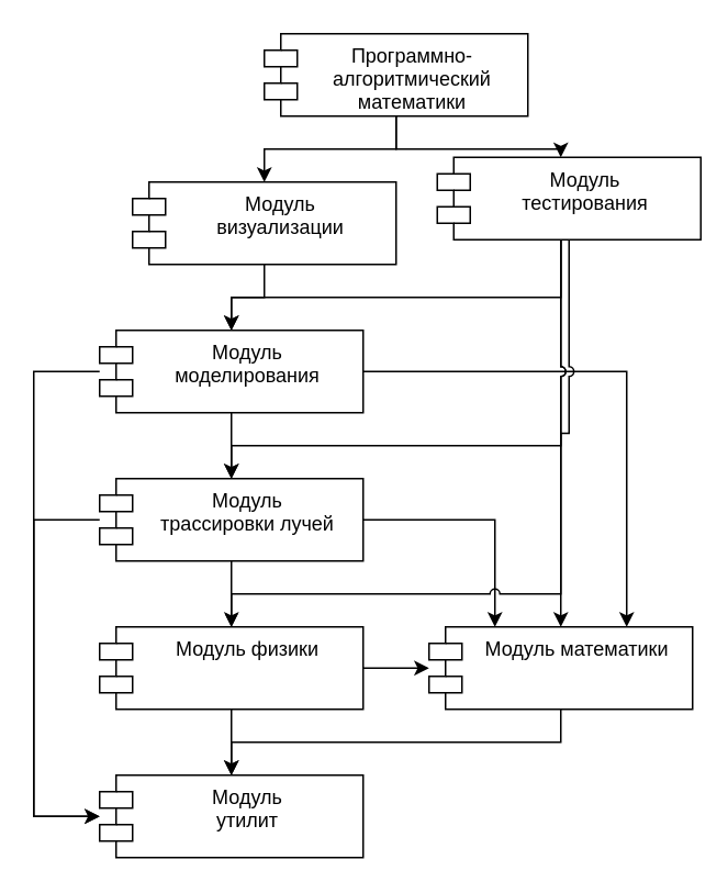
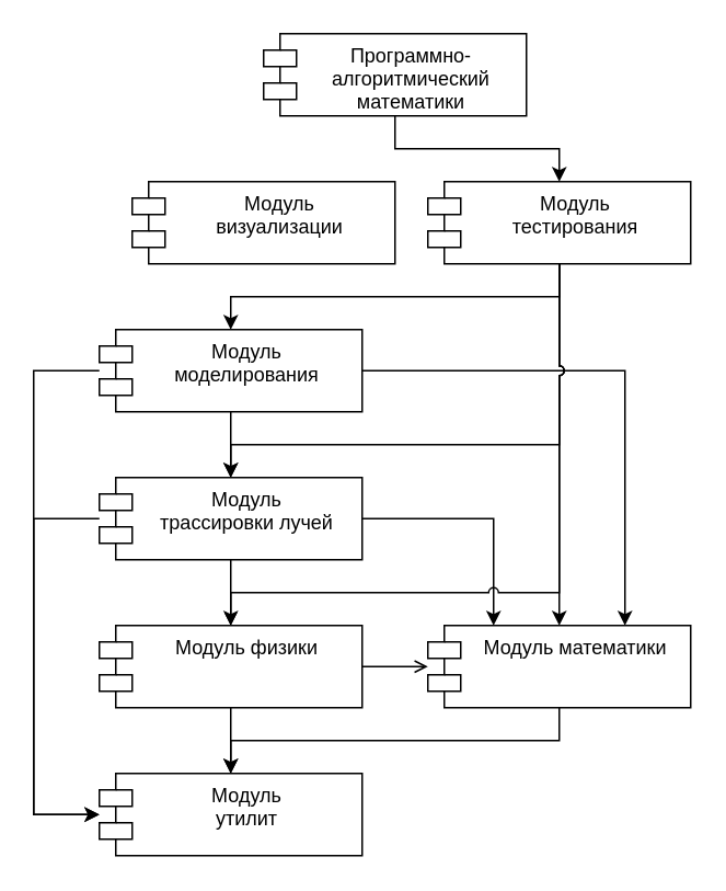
  <mxCell id="0" />
  <mxCell id="1" parent="0" />
- <mxCell id="2" style="edgeStyle=orthogonalEdgeStyle;rounded=0;orthogonalLoop=1;jettySize=auto;html=1;" edge="1" parent="1" source="4" target="18"><mxGeometry relative="1" as="geometry" /></mxCell>
  <mxCell id="3" style="edgeStyle=orthogonalEdgeStyle;rounded=0;orthogonalLoop=1;jettySize=auto;html=1;exitX=0.5;exitY=1;exitDx=0;exitDy=0;" edge="1" parent="1" source="4" target="23"><mxGeometry relative="1" as="geometry"><Array as="points"><mxPoint x="240" y="90" /><mxPoint x="340" y="90" /></Array></mxGeometry></mxCell>
  <mxCell id="4" value="Программно-&#10;алгоритмический&#10;математики" style="shape=module;align=left;spacingLeft=20;align=center;verticalAlign=top;" parent="1" vertex="1"><mxGeometry x="160" y="20" width="160" height="50" as="geometry" /></mxCell>
  <mxCell id="5" style="edgeStyle=orthogonalEdgeStyle;rounded=0;orthogonalLoop=1;jettySize=auto;html=1;" edge="1" parent="1" source="6" target="24"><mxGeometry relative="1" as="geometry" /></mxCell>
  <mxCell id="6" value="Модуль физики" style="shape=module;align=left;spacingLeft=20;align=center;verticalAlign=top;" parent="1" vertex="1"><mxGeometry x="60" y="380" width="160" height="50" as="geometry" /></mxCell>
  <mxCell id="7" style="edgeStyle=orthogonalEdgeStyle;rounded=0;orthogonalLoop=1;jettySize=auto;html=1;entryX=0.5;entryY=0;entryDx=0;entryDy=0;" edge="1" parent="1" source="8" target="24"><mxGeometry relative="1" as="geometry"><Array as="points"><mxPoint x="340" y="450" /><mxPoint x="140" y="450" /></Array></mxGeometry></mxCell>
  <mxCell id="8" value="Модуль математики" style="shape=module;align=left;spacingLeft=20;align=center;verticalAlign=top;" parent="1" vertex="1"><mxGeometry x="260" y="380" width="160" height="50" as="geometry" /></mxCell>
  <mxCell id="9" style="edgeStyle=orthogonalEdgeStyle;rounded=0;orthogonalLoop=1;jettySize=auto;html=1;" edge="1" parent="1" source="12" target="6"><mxGeometry relative="1" as="geometry" /></mxCell>
  <mxCell id="10" style="edgeStyle=orthogonalEdgeStyle;rounded=0;orthogonalLoop=1;jettySize=auto;html=1;exitX=1;exitY=0.5;exitDx=0;exitDy=0;entryX=0.25;entryY=0;entryDx=0;entryDy=0;jumpStyle=arc;" edge="1" parent="1" source="12" target="8"><mxGeometry relative="1" as="geometry" /></mxCell>
  <mxCell id="11" style="edgeStyle=orthogonalEdgeStyle;rounded=0;orthogonalLoop=1;jettySize=auto;html=1;" edge="1" parent="1" source="12" target="24"><mxGeometry relative="1" as="geometry"><Array as="points"><mxPoint x="20" y="315" /><mxPoint x="20" y="495" /></Array></mxGeometry></mxCell>
  <mxCell id="12" value="Модуль&#10;трассировки лучей" style="shape=module;align=left;spacingLeft=20;align=center;verticalAlign=top;" parent="1" vertex="1"><mxGeometry x="60" y="290" width="160" height="50" as="geometry" /></mxCell>
  <mxCell id="13" style="edgeStyle=orthogonalEdgeStyle;rounded=0;orthogonalLoop=1;jettySize=auto;html=1;" edge="1" parent="1" source="16" target="12"><mxGeometry relative="1" as="geometry" /></mxCell>
  <mxCell id="14" style="edgeStyle=orthogonalEdgeStyle;rounded=0;orthogonalLoop=1;jettySize=auto;html=1;entryX=0.75;entryY=0;entryDx=0;entryDy=0;" edge="1" parent="1" source="16" target="8"><mxGeometry relative="1" as="geometry" /></mxCell>
  <mxCell id="15" style="edgeStyle=orthogonalEdgeStyle;rounded=0;orthogonalLoop=1;jettySize=auto;html=1;jumpStyle=arc;" edge="1" parent="1" source="16" target="24"><mxGeometry relative="1" as="geometry"><Array as="points"><mxPoint x="20" y="225" /><mxPoint x="20" y="495" /></Array></mxGeometry></mxCell>
  <mxCell id="16" value="Модуль&#10;моделирования" style="shape=module;align=left;spacingLeft=20;align=center;verticalAlign=top;" parent="1" vertex="1"><mxGeometry x="60" y="200" width="160" height="50" as="geometry" /></mxCell>
- <mxCell id="17" style="edgeStyle=orthogonalEdgeStyle;rounded=0;orthogonalLoop=1;jettySize=auto;html=1;" edge="1" parent="1" source="18" target="16"><mxGeometry relative="1" as="geometry" /></mxCell>
  <mxCell id="18" value="Модуль&#10;визуализации" style="shape=module;align=left;spacingLeft=20;align=center;verticalAlign=top;" parent="1" vertex="1"><mxGeometry x="80" y="110" width="160" height="50" as="geometry" /></mxCell>
  <mxCell id="19" style="edgeStyle=orthogonalEdgeStyle;rounded=0;orthogonalLoop=1;jettySize=auto;html=1;" edge="1" parent="1" source="23" target="16"><mxGeometry relative="1" as="geometry"><Array as="points"><mxPoint x="340" y="180" /><mxPoint x="140" y="180" /></Array></mxGeometry></mxCell>
  <mxCell id="20" style="edgeStyle=orthogonalEdgeStyle;rounded=0;orthogonalLoop=1;jettySize=auto;html=1;jumpStyle=arc;" edge="1" parent="1" source="23" target="12"><mxGeometry relative="1" as="geometry"><Array as="points"><mxPoint x="340" y="270" /><mxPoint x="140" y="270" /></Array></mxGeometry></mxCell>
  <mxCell id="21" style="edgeStyle=orthogonalEdgeStyle;rounded=0;orthogonalLoop=1;jettySize=auto;html=1;jumpStyle=arc;endArrow=open;" edge="1" parent="1" source="23" target="6"><mxGeometry relative="1" as="geometry"><Array as="points"><mxPoint x="340" y="360" /><mxPoint x="140" y="360" /></Array></mxGeometry></mxCell>
  <mxCell id="22" style="edgeStyle=orthogonalEdgeStyle;rounded=0;orthogonalLoop=1;jettySize=auto;html=1;jumpStyle=arc;" edge="1" parent="1" source="23" target="8"><mxGeometry relative="1" as="geometry" /></mxCell>
- <mxCell id="23" value="Модуль&#10;тестирования" style="shape=module;align=left;spacingLeft=20;align=center;verticalAlign=top;" parent="1" vertex="1"><mxGeometry x="265" y="95" width="160" height="50" as="geometry" /></mxCell>
+ <mxCell id="23" value="Модуль&#10;тестирования" style="shape=module;align=left;spacingLeft=20;align=center;verticalAlign=top;" parent="1" vertex="1"><mxGeometry x="260" y="110" width="160" height="50" as="geometry" /></mxCell>
  <mxCell id="24" value="Модуль&#10;утилит" style="shape=module;align=left;spacingLeft=20;align=center;verticalAlign=top;" vertex="1" parent="1"><mxGeometry x="60" y="470" width="160" height="50" as="geometry" /></mxCell>
- <mxCell id="25" style="edgeStyle=orthogonalEdgeStyle;rounded=0;orthogonalLoop=1;jettySize=auto;html=1;" edge="1" parent="1" source="6" target="8"><mxGeometry relative="1" as="geometry"><mxPoint x="250" y="400" as="targetPoint" /></mxGeometry></mxCell>
+ <mxCell id="25" style="edgeStyle=orthogonalEdgeStyle;rounded=0;orthogonalLoop=1;jettySize=auto;html=1;endArrow=open;" edge="1" parent="1" source="6" target="8"><mxGeometry relative="1" as="geometry"><mxPoint x="250" y="400" as="targetPoint" /></mxGeometry></mxCell>
